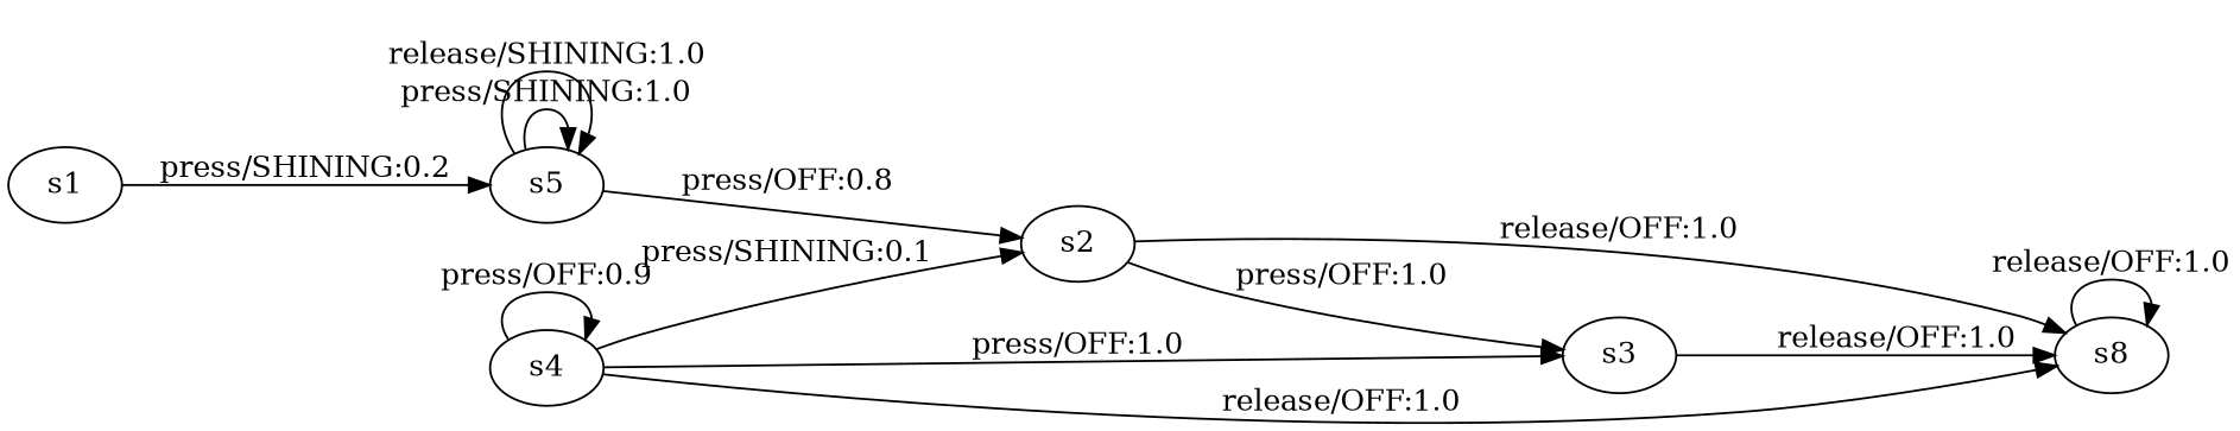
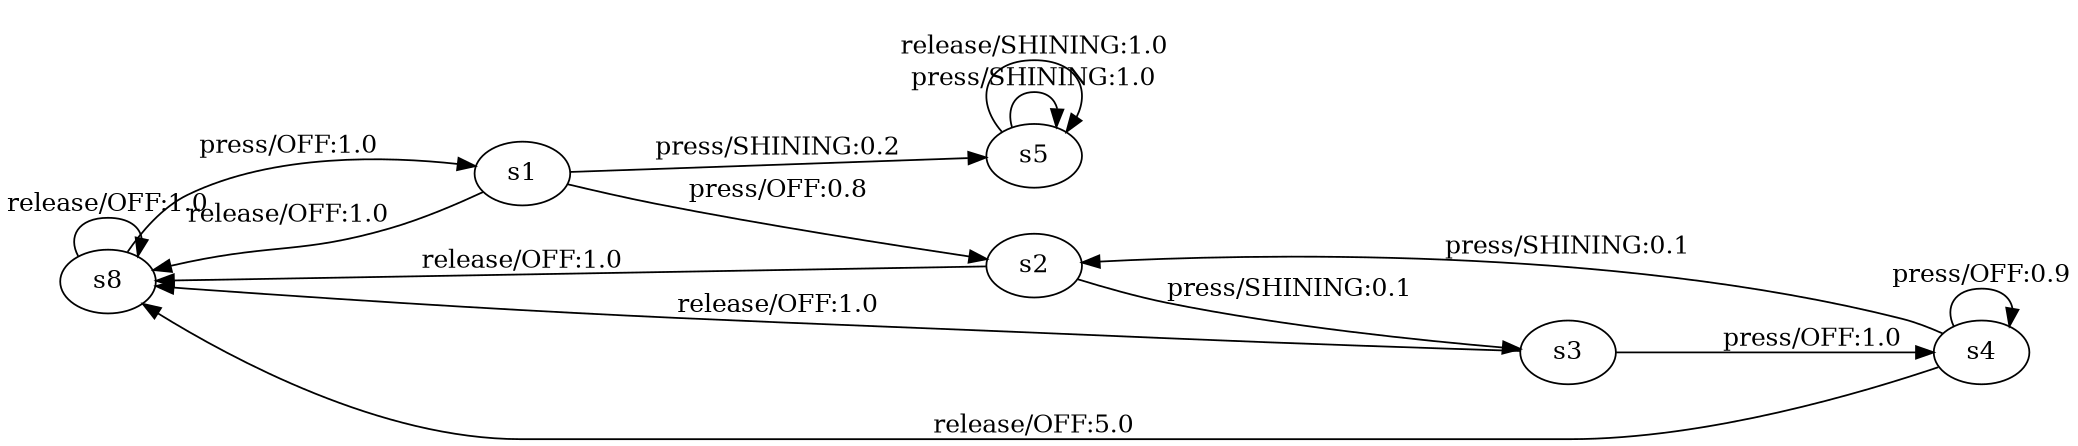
  digraph {
    rankdir=LR
    n1 [label=s8]
    n2 [label=s1]
    n3 [label=s2]
    n4 [label=s5]
    n5 [label=s3]
    n6 [label=s4]
    n1 -> n1 [label="release/OFF:1.0"]
-   n4 -> n3 [label="press/OFF:0.8"]
+   n1 -> n2 [label="press/OFF:1.0"]
+   n2 -> n1 [label="release/OFF:1.0"]
+   n2 -> n3 [label="press/OFF:0.8"]
    n2 -> n4 [label="press/SHINING:0.2"]
    n3 -> n1 [label="release/OFF:1.0"]
-   n3 -> n5 [label="press/OFF:1.0"]
+   n3 -> n5 [label="press/SHINING:0.1"]
    n4 -> n4 [label="press/SHINING:1.0"]
    n4 -> n4 [label="release/SHINING:1.0"]
    n5 -> n1 [label="release/OFF:1.0"]
-   n6 -> n5 [label="press/OFF:1.0"]
-   n6 -> n1 [label="release/OFF:1.0"]
+   n5 -> n6 [label="press/OFF:1.0"]
+   n6 -> n1 [label="release/OFF:5.0"]
    n6 -> n3 [label="press/SHINING:0.1"]
    n6 -> n6 [label="press/OFF:0.9"]
  }
